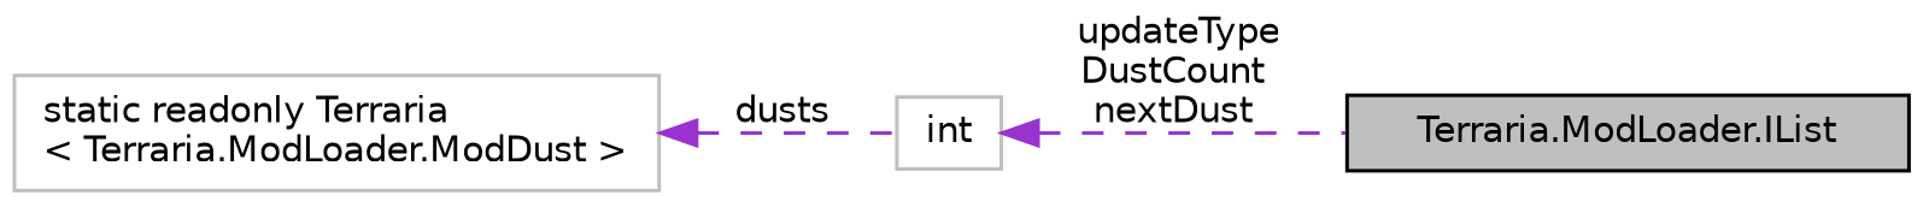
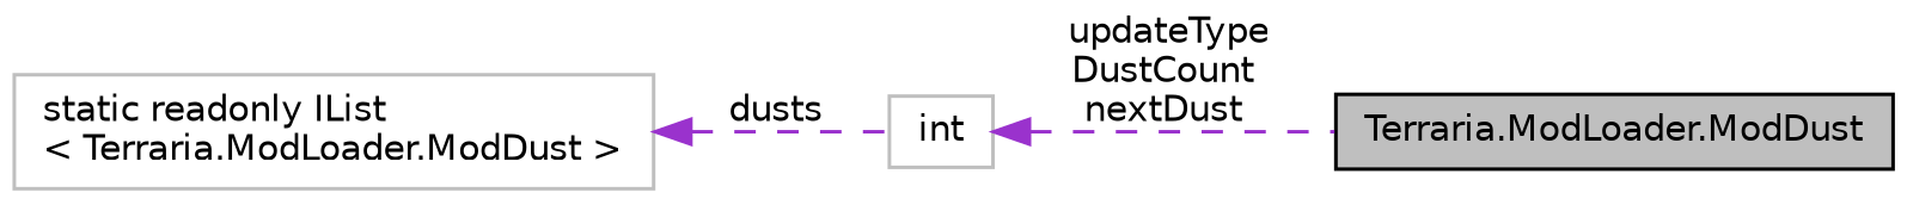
  digraph {
    rankdir=LR
    node [color=grey75 fillcolor=white fontname=Helvetica fontsize=10 shape=record style=filled]
    edge [color=darkorchid3 dir=back fontname=Helvetica fontsize=10 labelfontname=Helvetica labelfontsize=10 style=dashed]
-   n1 [color=black fillcolor=grey75 fontcolor=black height=0.2 label="Terraria.ModLoader.IList" width=0.4]
+   n1 [color=black fillcolor=grey75 fontcolor=black height=0.2 label="Terraria.ModLoader.ModDust" width=0.4]
    n2 [height=0.2 label=int width=0.4]
-   n3 [height=0.2 label="static readonly Terraria\l\< Terraria.ModLoader.ModDust \>" width=0.4]
+   n3 [height=0.2 label="static readonly IList\l\< Terraria.ModLoader.ModDust \>" width=0.4]
    n2 -> n1 [label=" updateType\nDustCount\nnextDust"]
    n3 -> n2 [label=" dusts"]
  }
